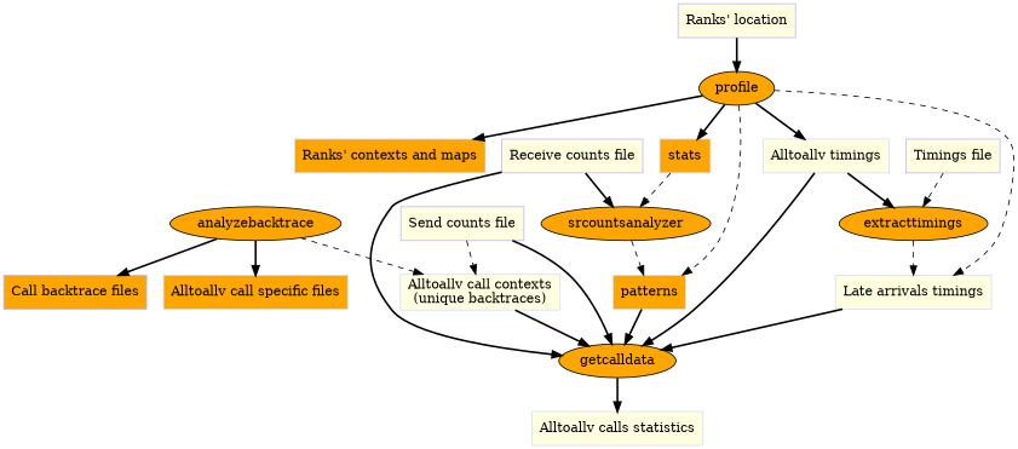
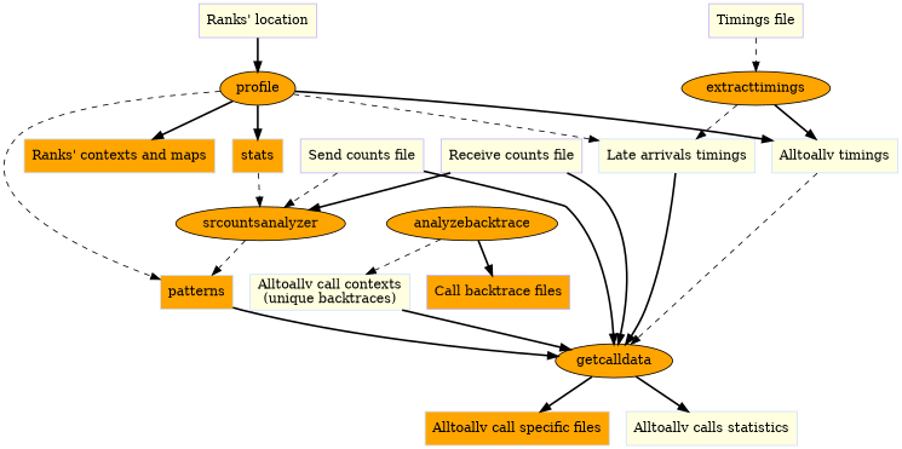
  digraph {
    node [color=".6 .2 1.0" fillcolor=orange shape=box style=filled]
    edge [style=bold]
    n1 [color=".7 .3 1.0" label="Call backtrace files"]
    analyzebacktrace [color="" shape=""]
    n3 [fillcolor=lightyellow label="Alltoallv call contexts\n(unique backtraces)"]
    n4 [color=".7 .3 1.0" fillcolor=lightyellow label="Send counts file"]
    srcountsanalyzer [color="" shape=""]
    n6 [label=getcalldata color="" shape=""]
    patterns
    n8 [label="Alltoallv call specific files"]
    n9 [fillcolor=lightyellow label="Alltoallv calls statistics"]
    n10 [color=".7 .3 1.0" fillcolor=lightyellow label="Receive counts file"]
    n11 [color=".7 .3 1.0" fillcolor=lightyellow label="Timings file"]
    extracttimings [color="" shape=""]
    n13 [fillcolor=lightyellow label="Alltoallv timings"]
    n14 [fillcolor=lightyellow label="Late arrivals timings"]
    n15 [color=".7 .3 1.0" fillcolor=lightyellow label="Ranks' location"]
    profile [color="" shape=""]
    n17 [label="Ranks' contexts and maps"]
    stats
    analyzebacktrace -> n1
    analyzebacktrace -> n3 [style=dashed]
    n3 -> n6
-   n4 -> n3 [style=dashed]
+   n4 -> srcountsanalyzer [style=dashed]
    n4 -> n6
    srcountsanalyzer -> patterns [style=dashed]
-   analyzebacktrace -> n8
+   n6 -> n8
    n6 -> n9
    patterns -> n6
    n10 -> srcountsanalyzer
    n10 -> n6
    n11 -> extracttimings [style=dashed]
-   n13 -> extracttimings
+   extracttimings -> n13
    extracttimings -> n14 [style=dashed]
-   n13 -> n6
+   n13 -> n6 [style=dashed]
    n14 -> n6
    n15 -> profile
    profile -> patterns [style=dashed]
    profile -> n13
    profile -> n14 [style=dashed]
    profile -> n17
    profile -> stats
    stats -> srcountsanalyzer [style=dashed]
  }
